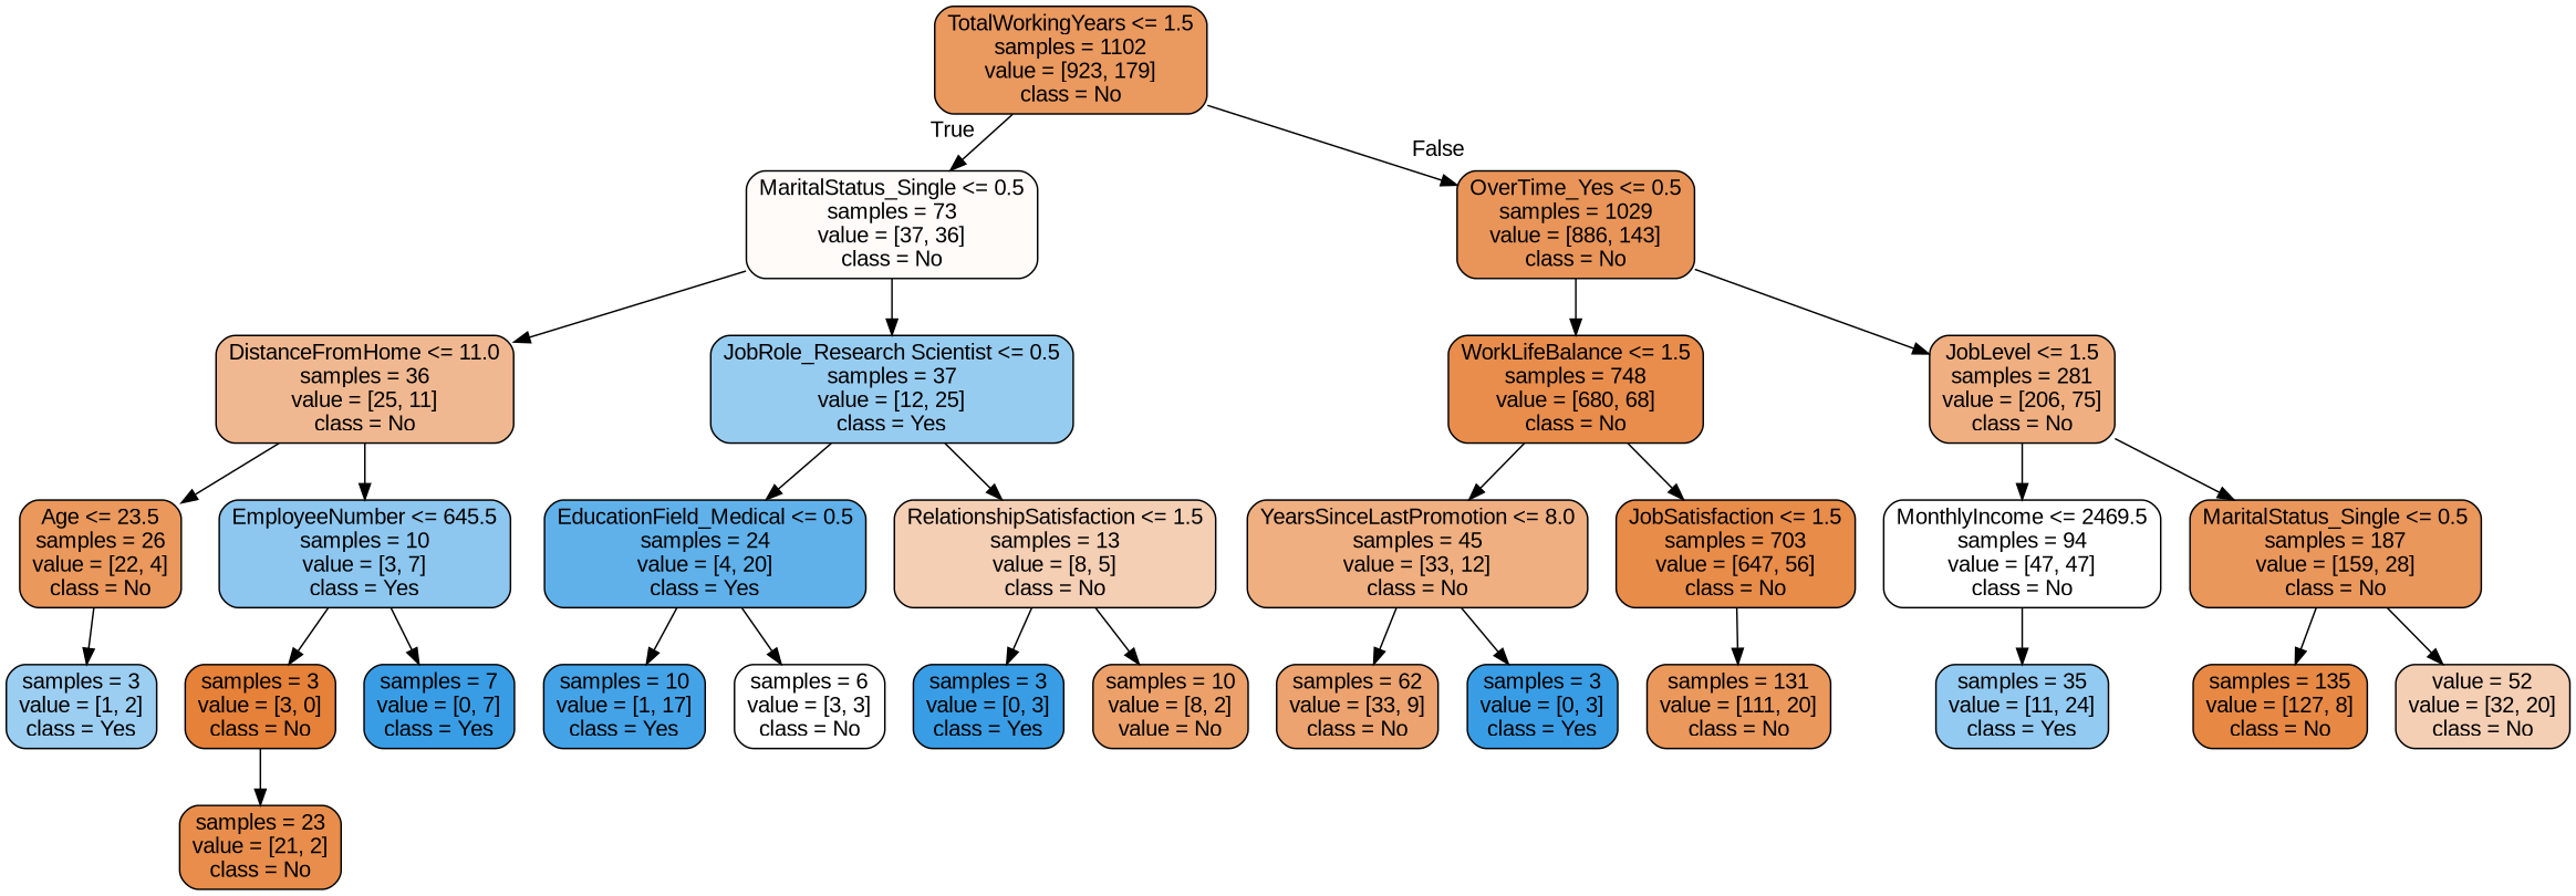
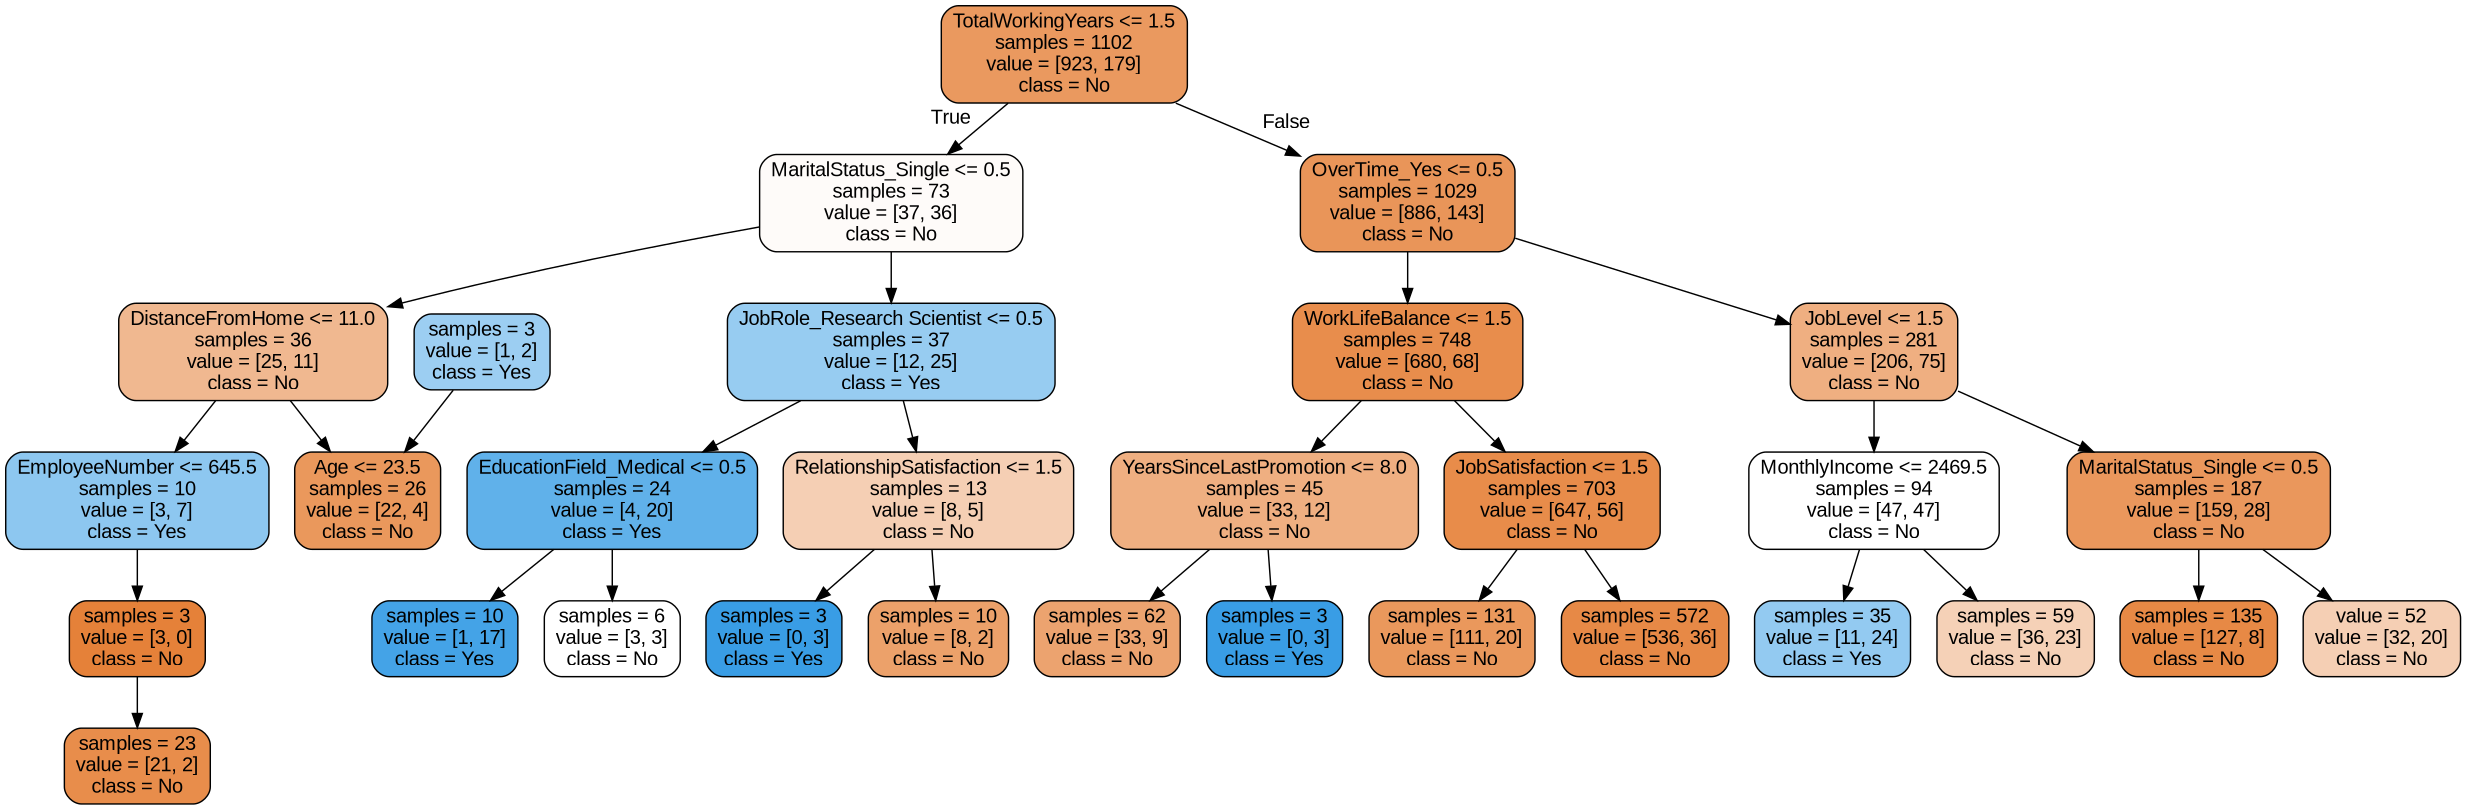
  digraph {
    fontname="Liberation Sans"
    node [color=black fillcolor="#399de5ff" fontname="Liberation Sans" shape=box style="filled, rounded"]
    edge [fontname="Liberation Sans"]
    n1 [fillcolor="#e58139ce" label="TotalWorkingYears <= 1.5\nsamples = 1102\nvalue = [923, 179]\nclass = No"]
    n2 [fillcolor="#e5813907" label="MaritalStatus_Single <= 0.5\nsamples = 73\nvalue = [37, 36]\nclass = No"]
    n3 [fillcolor="#e58139d6" label="OverTime_Yes <= 0.5\nsamples = 1029\nvalue = [886, 143]\nclass = No"]
    n4 [fillcolor="#e581398f" label="DistanceFromHome <= 11.0\nsamples = 36\nvalue = [25, 11]\nclass = No"]
    n5 [fillcolor="#399de585" label="JobRole_Research Scientist <= 0.5\nsamples = 37\nvalue = [12, 25]\nclass = Yes"]
    n6 [fillcolor="#e58139e6" label="WorkLifeBalance <= 1.5\nsamples = 748\nvalue = [680, 68]\nclass = No"]
    n7 [fillcolor="#e58139a2" label="JobLevel <= 1.5\nsamples = 281\nvalue = [206, 75]\nclass = No"]
    n8 [fillcolor="#e58139d1" label="Age <= 23.5\nsamples = 26\nvalue = [22, 4]\nclass = No"]
    n9 [fillcolor="#399de592" label="EmployeeNumber <= 645.5\nsamples = 10\nvalue = [3, 7]\nclass = Yes"]
    n10 [fillcolor="#399de5cc" label="EducationField_Medical <= 0.5\nsamples = 24\nvalue = [4, 20]\nclass = Yes"]
    n11 [fillcolor="#e5813960" label="RelationshipSatisfaction <= 1.5\nsamples = 13\nvalue = [8, 5]\nclass = No"]
    n12 [fillcolor="#399de57f" label="samples = 3\nvalue = [1, 2]\nclass = Yes"]
    n13 [fillcolor="#e58139ff" label="samples = 3\nvalue = [3, 0]\nclass = No"]
-   n14 [label="samples = 7\nvalue = [0, 7]\nclass = Yes"]
    n15 [fillcolor="#e58139e7" label="samples = 23\nvalue = [21, 2]\nclass = No"]
    n16 [fillcolor="#399de5f0" label="samples = 10\nvalue = [1, 17]\nclass = Yes"]
    n17 [fillcolor="#e5813900" label="samples = 6\nvalue = [3, 3]\nclass = No"]
    n18 [label="samples = 3\nvalue = [0, 3]\nclass = Yes"]
-   n19 [fillcolor="#e58139bf" label="samples = 10\nvalue = [8, 2]\nvalue = No"]
+   n19 [fillcolor="#e58139bf" label="samples = 10\nvalue = [8, 2]\nclass = No"]
    n20 [fillcolor="#e58139a2" label="YearsSinceLastPromotion <= 8.0\nsamples = 45\nvalue = [33, 12]\nclass = No"]
    n21 [fillcolor="#e58139e9" label="JobSatisfaction <= 1.5\nsamples = 703\nvalue = [647, 56]\nclass = No"]
    n22 [fillcolor="#e5813900" label="MonthlyIncome <= 2469.5\nsamples = 94\nvalue = [47, 47]\nclass = No"]
    n23 [fillcolor="#e58139d2" label="MaritalStatus_Single <= 0.5\nsamples = 187\nvalue = [159, 28]\nclass = No"]
    n24 [fillcolor="#e58139b9" label="samples = 62\nvalue = [33, 9]\nclass = No"]
    n25 [label="samples = 3\nvalue = [0, 3]\nclass = Yes"]
    n26 [fillcolor="#e58139d1" label="samples = 131\nvalue = [111, 20]\nclass = No"]
+   n27 [fillcolor="#e58139ee" label="samples = 572\nvalue = [536, 36]\nclass = No"]
    n28 [fillcolor="#399de58a" label="samples = 35\nvalue = [11, 24]\nclass = Yes"]
+   n29 [fillcolor="#e581395c" label="samples = 59\nvalue = [36, 23]\nclass = No"]
    n30 [fillcolor="#e58139ef" label="samples = 135\nvalue = [127, 8]\nclass = No"]
    n31 [fillcolor="#e5813960" label="value = 52\nvalue = [32, 20]\nclass = No"]
    n1 -> n2 [headlabel=True labelangle=45 labeldistance=2.5]
    n1 -> n3 [headlabel=False labelangle=-45 labeldistance=2.5]
    n2 -> n4
    n2 -> n5
    n3 -> n6
    n3 -> n7
    n4 -> n8
    n4 -> n9
    n5 -> n10
    n5 -> n11
    n6 -> n20
    n6 -> n21
    n7 -> n22
    n7 -> n23
-   n8 -> n12
+   n12 -> n8
    n9 -> n13
-   n9 -> n14
    n10 -> n16
    n10 -> n17
    n11 -> n18
    n11 -> n19
    n13 -> n15
    n20 -> n24
    n20 -> n25
    n21 -> n26
+   n21 -> n27
    n22 -> n28
+   n22 -> n29
    n23 -> n30
    n23 -> n31
  }
